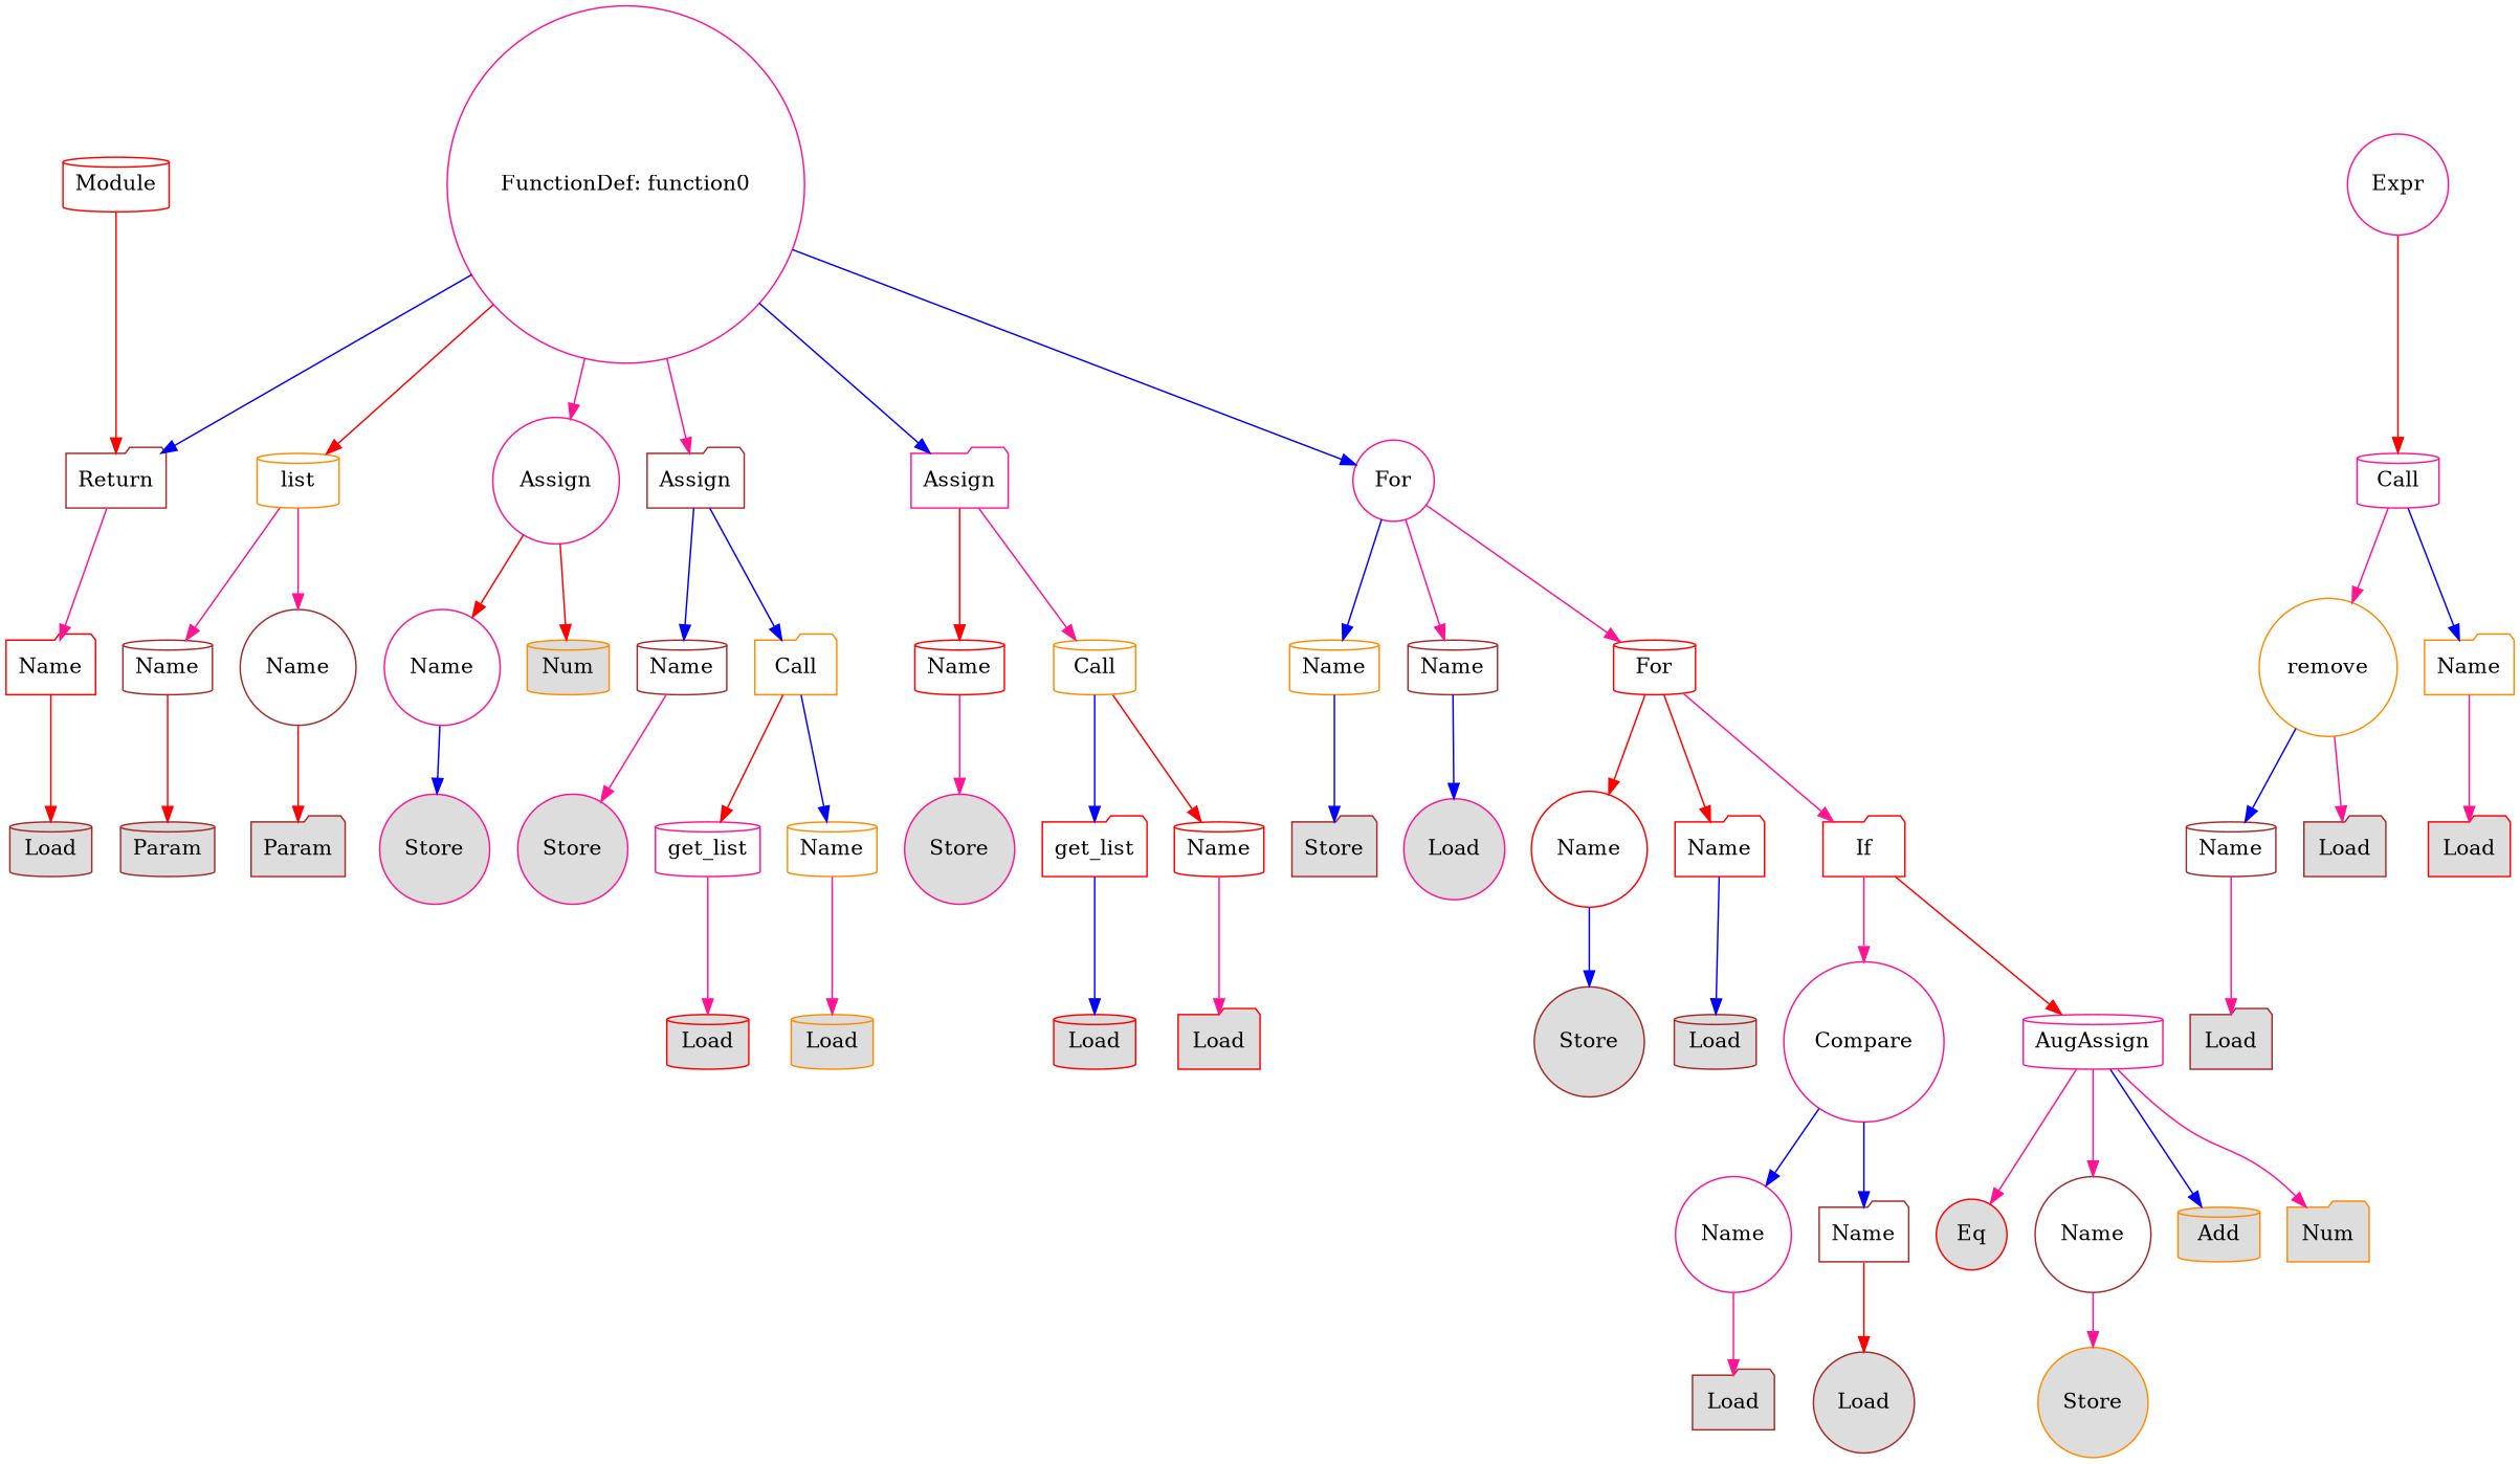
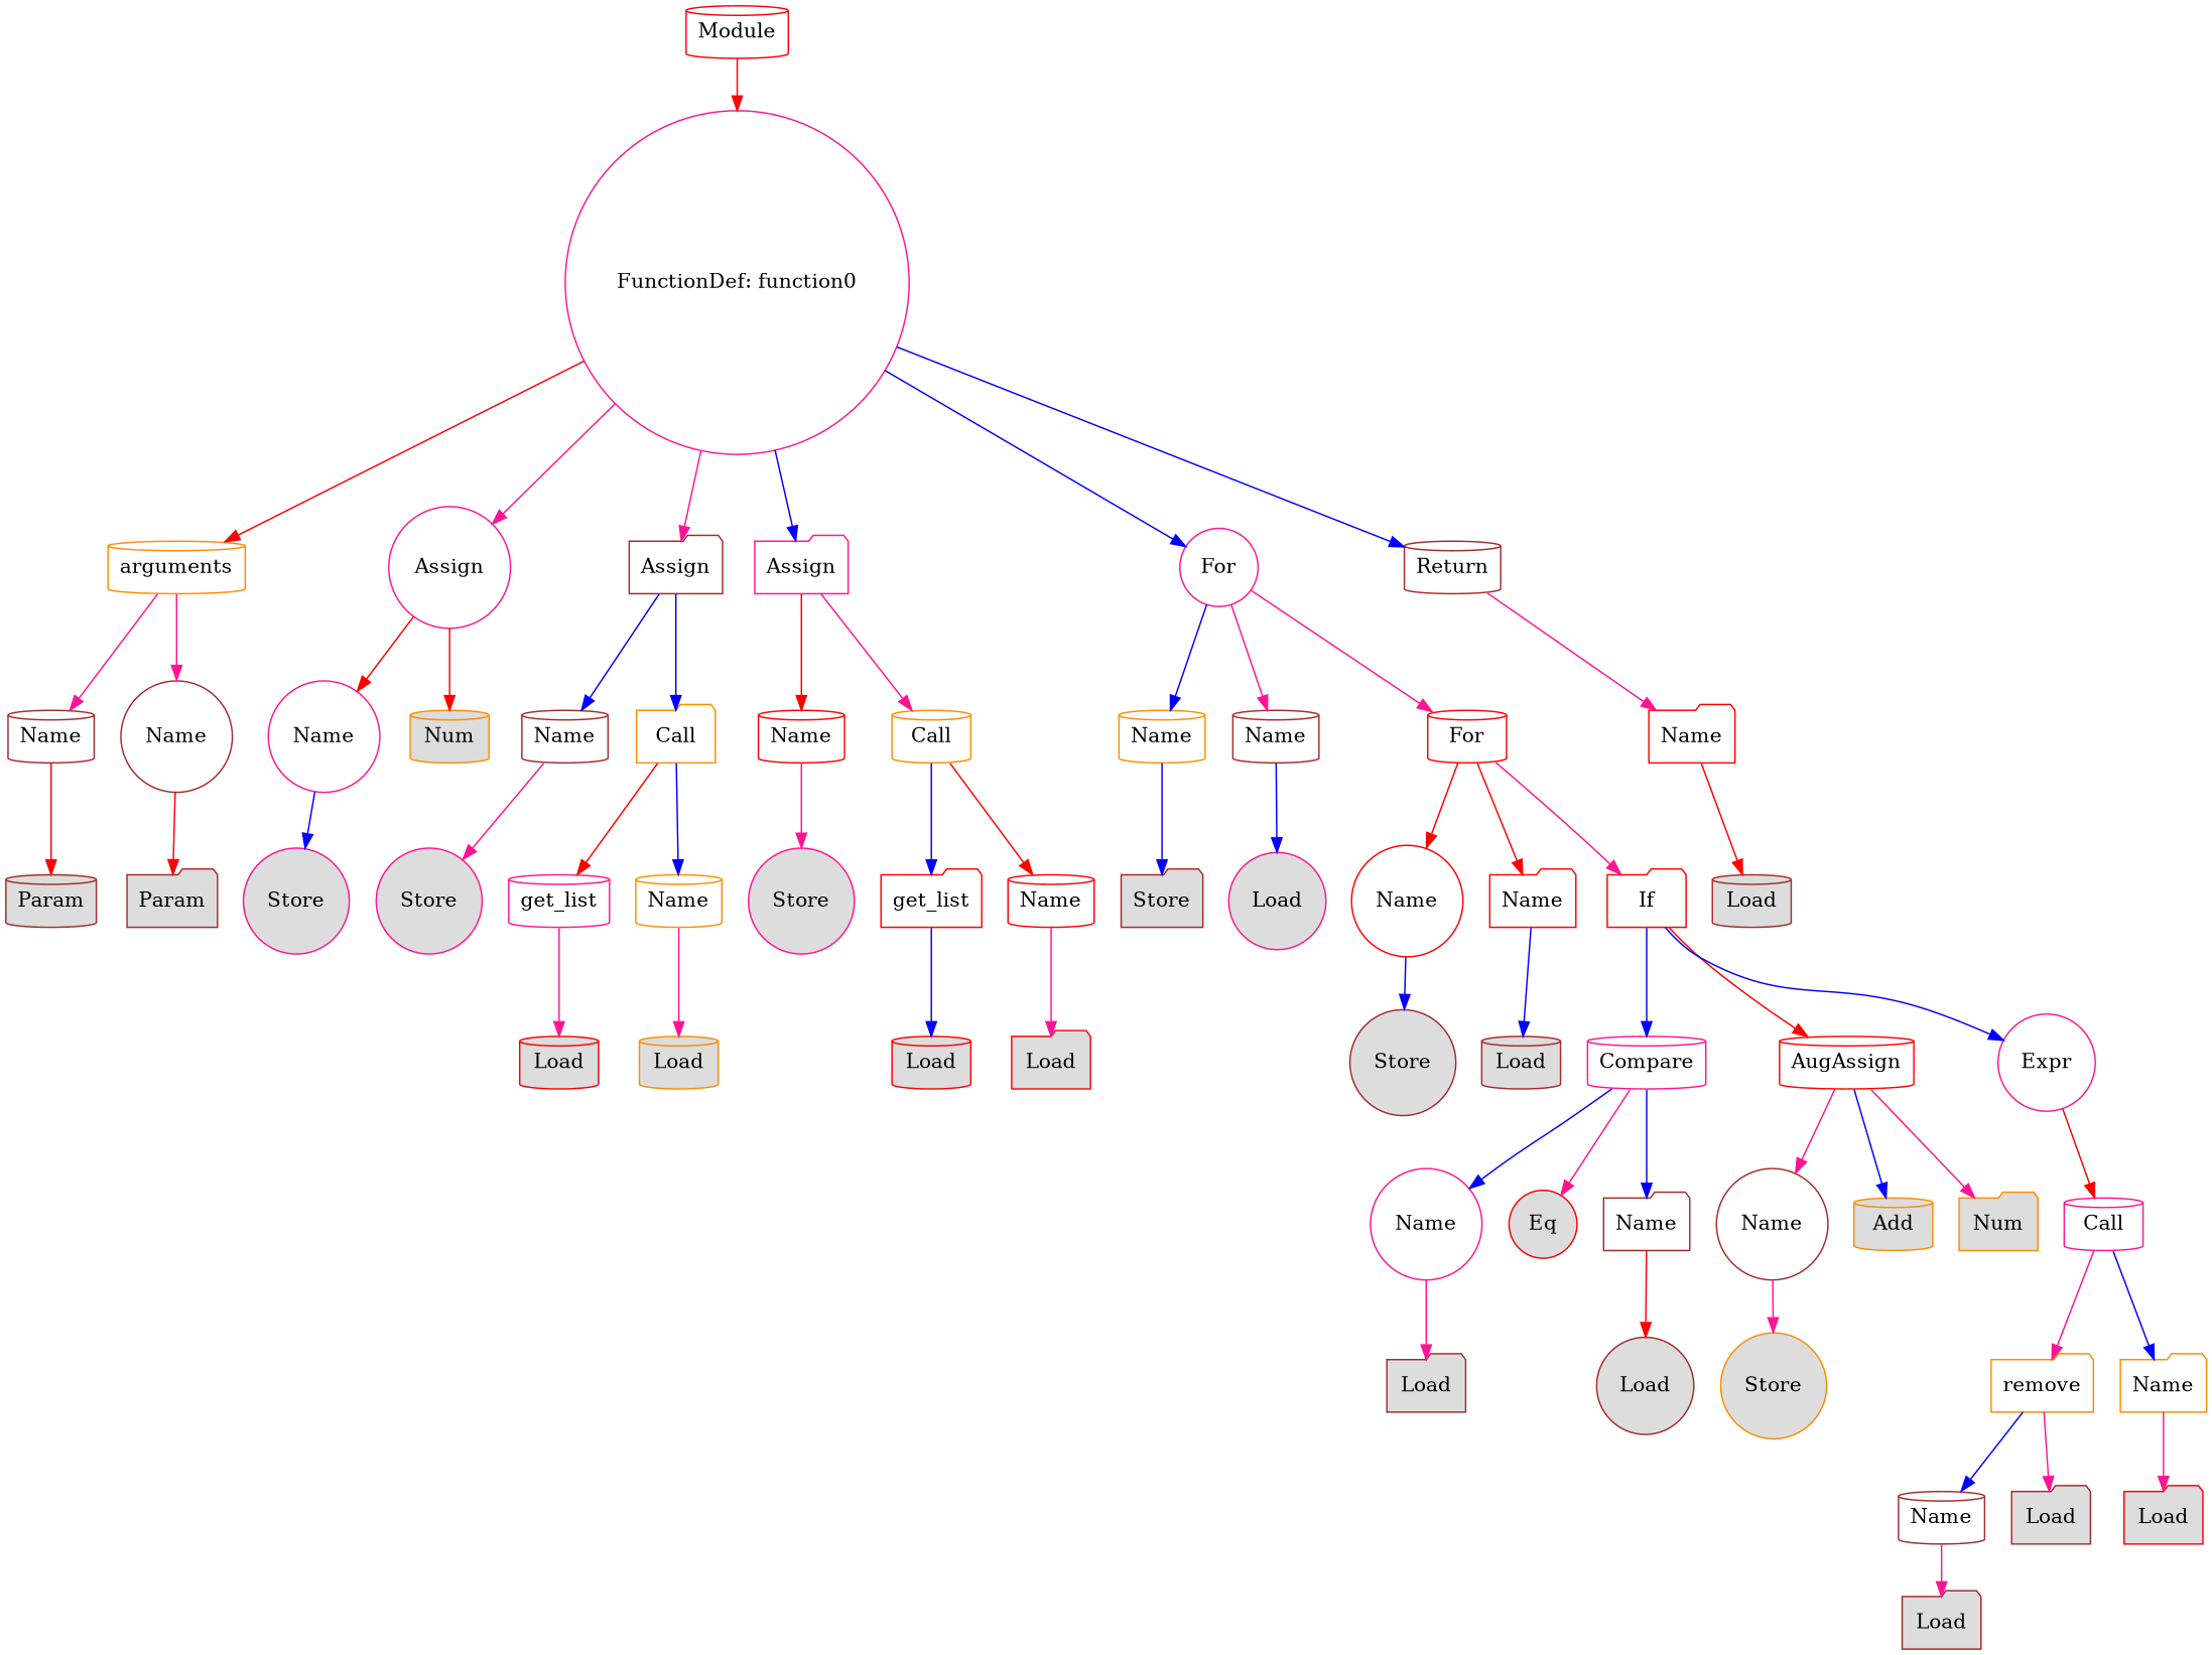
  digraph {
    node [color=brown shape=cylinder]
    edge [color=deeppink]
    n1 [color=red label=Module]
    n2 [color=deeppink label="FunctionDef: function0" shape=circle]
-   n3 [color=darkorange label=list]
+   n3 [color=darkorange label=arguments]
    n4 [color=deeppink label=Assign shape=circle]
    n5 [label=Assign shape=folder]
    n6 [color=deeppink label=Assign shape=folder]
    n7 [color=deeppink label=For shape=circle]
-   n8 [label=Return shape=folder]
+   n8 [label=Return]
    n9 [label=Name]
    n10 [label=Name shape=circle]
    n11 [color=deeppink label=Name shape=circle]
    n12 [color=darkorange fillcolor="#dddddd" label=Num style=filled]
    n13 [label=Name]
    n14 [color=darkorange label=Call shape=folder]
    n15 [color=red label=Name]
    n16 [color=darkorange label=Call]
    n17 [color=darkorange label=Name]
    n18 [label=Name]
    n19 [color=red label=For]
    n20 [color=red label=Name shape=folder]
    n21 [fillcolor="#dddddd" label=Param style=filled]
    n22 [fillcolor="#dddddd" label=Param shape=folder style=filled]
    n23 [color=deeppink fillcolor="#dddddd" label=Store shape=circle style=filled]
    n24 [color=deeppink fillcolor="#dddddd" label=Store shape=circle style=filled]
    n25 [color=deeppink label=get_list]
    n26 [color=darkorange label=Name]
    n27 [color=deeppink fillcolor="#dddddd" label=Store shape=circle style=filled]
    n28 [color=red label=get_list shape=folder]
    n29 [color=red label=Name]
    n30 [fillcolor="#dddddd" label=Store shape=folder style=filled]
    n31 [color=deeppink fillcolor="#dddddd" label=Load shape=circle style=filled]
    n32 [color=red label=Name shape=circle]
    n33 [color=red label=Name shape=folder]
    n34 [color=red label=If shape=folder]
    n35 [fillcolor="#dddddd" label=Load style=filled]
    n36 [color=red fillcolor="#dddddd" label=Load style=filled]
    n37 [color=darkorange fillcolor="#dddddd" label=Load style=filled]
    n38 [color=red fillcolor="#dddddd" label=Load style=filled]
    n39 [color=red fillcolor="#dddddd" label=Load shape=folder style=filled]
    n40 [fillcolor="#dddddd" label=Store shape=circle style=filled]
    n41 [fillcolor="#dddddd" label=Load style=filled]
-   n42 [color=deeppink label=Compare shape=circle]
-   n43 [color=deeppink label=AugAssign]
+   n42 [color=deeppink label=Compare]
+   n43 [color=red label=AugAssign]
    n44 [color=deeppink label=Expr shape=circle]
    n45 [color=deeppink label=Name shape=circle]
    n46 [color=red fillcolor="#dddddd" label=Eq shape=circle style=filled]
    n47 [label=Name shape=folder]
    n48 [label=Name shape=circle]
    n49 [color=darkorange fillcolor="#dddddd" label=Add style=filled]
    n50 [color=darkorange fillcolor="#dddddd" label=Num shape=folder style=filled]
    n51 [color=deeppink label=Call]
    n52 [fillcolor="#dddddd" label=Load shape=folder style=filled]
    n53 [fillcolor="#dddddd" label=Load shape=circle style=filled]
    n54 [color=darkorange fillcolor="#dddddd" label=Store shape=circle style=filled]
-   n55 [color=darkorange label=remove shape=circle]
+   n55 [color=darkorange label=remove shape=folder]
    n56 [color=darkorange label=Name shape=folder]
    n57 [label=Name]
    n58 [fillcolor="#dddddd" label=Load shape=folder style=filled]
    n59 [color=red fillcolor="#dddddd" label=Load shape=folder style=filled]
    n60 [fillcolor="#dddddd" label=Load shape=folder style=filled]
-   n1 -> n8 [color=red]
+   n1 -> n2 [color=red]
    n2 -> n3 [color=red]
    n2 -> n4
    n2 -> n5
    n2 -> n6 [color=blue]
    n2 -> n7 [color=blue]
    n2 -> n8 [color=blue]
    n3 -> n9
    n3 -> n10
    n4 -> n11 [color=red]
    n4 -> n12 [color=red]
    n5 -> n13 [color=blue]
    n5 -> n14 [color=blue]
    n6 -> n15 [color=red]
    n6 -> n16
    n7 -> n17 [color=blue]
    n7 -> n18
    n7 -> n19
    n8 -> n20
    n9 -> n21 [color=red]
    n10 -> n22 [color=red]
    n11 -> n23 [color=blue]
    n13 -> n24
    n14 -> n25 [color=red]
    n14 -> n26 [color=blue]
    n15 -> n27
    n16 -> n28 [color=blue]
    n16 -> n29 [color=red]
    n17 -> n30 [color=blue]
    n18 -> n31 [color=blue]
    n19 -> n32 [color=red]
    n19 -> n33 [color=red]
    n19 -> n34
    n20 -> n35 [color=red]
    n25 -> n36
    n26 -> n37
    n28 -> n38 [color=blue]
    n29 -> n39
    n32 -> n40 [color=blue]
    n33 -> n41 [color=blue]
-   n34 -> n42
+   n34 -> n42 [color=blue]
    n34 -> n43 [color=red]
+   n34 -> n44 [color=blue]
    n42 -> n45 [color=blue]
-   n43 -> n46
+   n42 -> n46
    n42 -> n47 [color=blue]
    n43 -> n48
    n43 -> n49 [color=blue]
    n43 -> n50
    n44 -> n51 [color=red]
    n45 -> n52
    n47 -> n53 [color=red]
    n48 -> n54
    n51 -> n55
    n51 -> n56 [color=blue]
    n55 -> n57 [color=blue]
    n55 -> n58
    n56 -> n59
    n57 -> n60
  }
